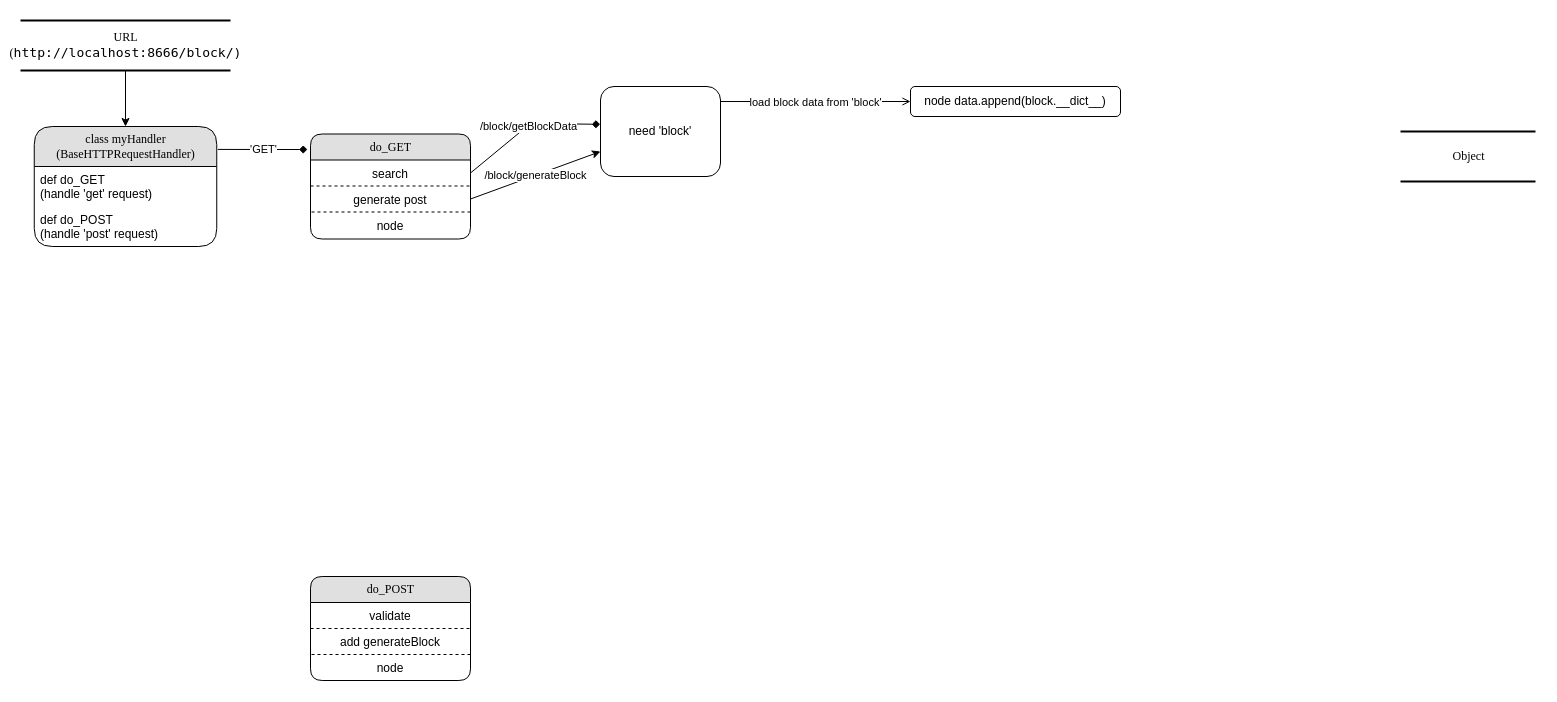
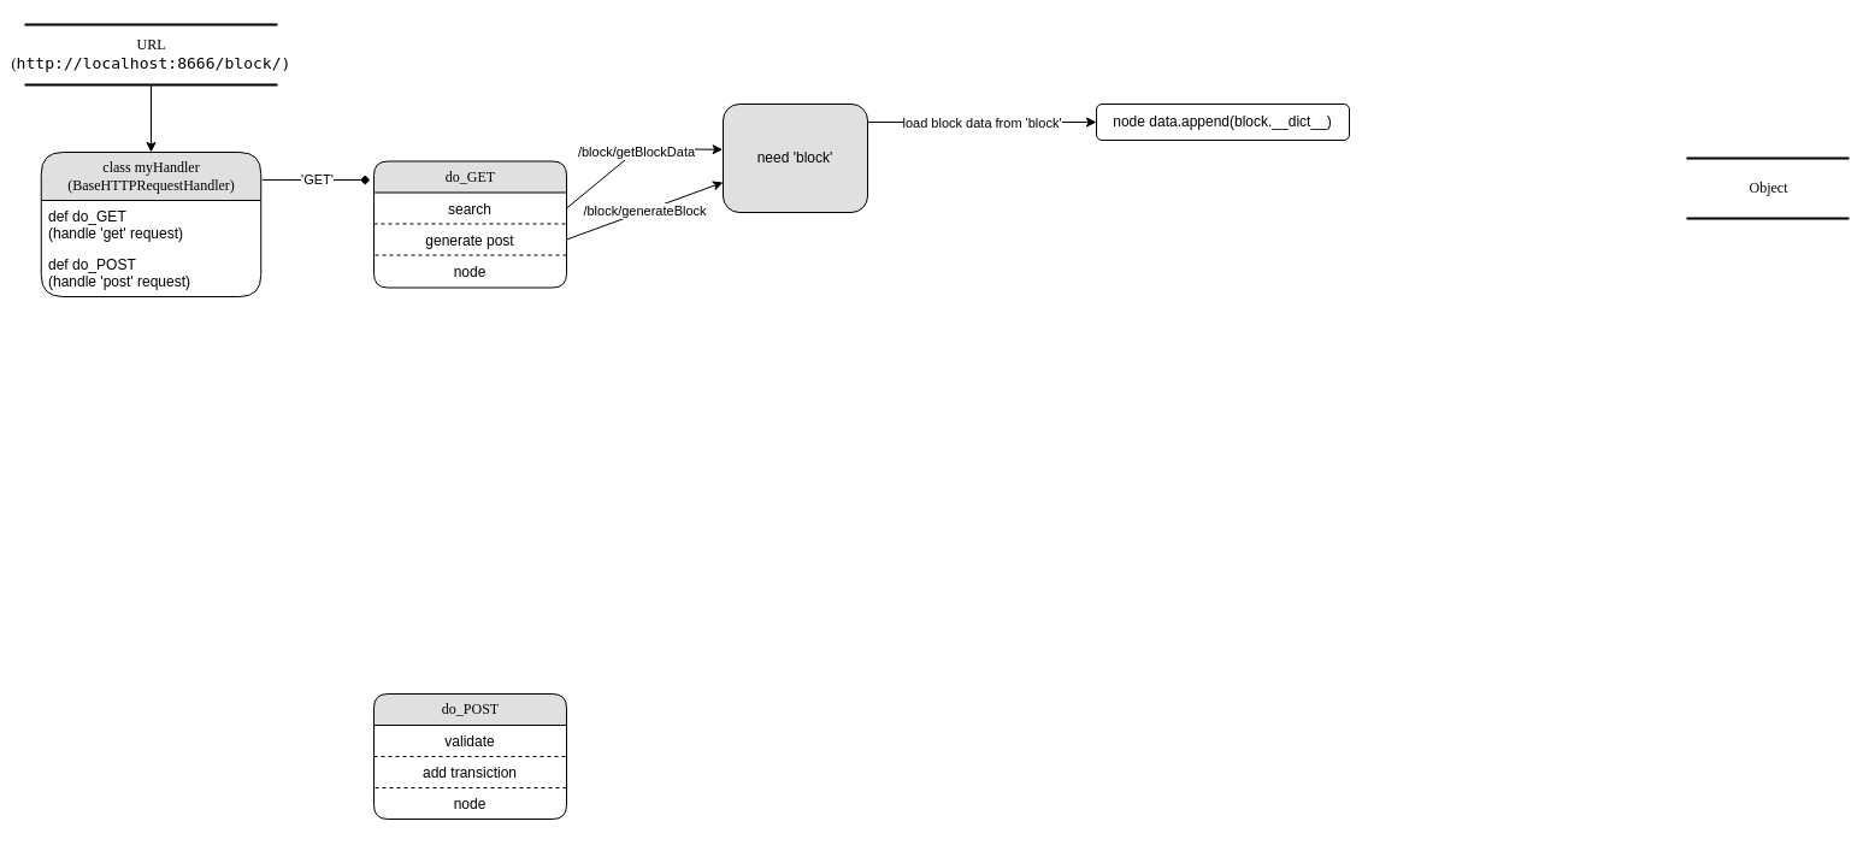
  <mxCell id="0" />
  <mxCell id="1" parent="0" />
  <mxCell id="2" value="URL&lt;br&gt;&lt;font style=&quot;background-color: rgb(255 , 255 , 255)&quot;&gt;(&lt;span style=&quot;font-family: &amp;#34;jetbrains mono&amp;#34; , monospace ; font-size: 9.8pt&quot;&gt;http://localhost:8666/block/)&lt;/span&gt;&lt;/font&gt;" style="html=1;rounded=0;shadow=0;comic=0;labelBackgroundColor=none;strokeWidth=2;fontFamily=Verdana;fontSize=12;align=center;shape=mxgraph.ios7ui.horLines;" parent="1" vertex="1"><mxGeometry x="20" y="20" width="210" height="50" as="geometry" /></mxCell>
  <mxCell id="3" value="class myHandler&lt;br&gt;(BaseHTTPRequestHandler)" style="swimlane;html=1;fontStyle=0;childLayout=stackLayout;horizontal=1;startSize=40;fillColor=#e0e0e0;horizontalStack=0;resizeParent=1;resizeLast=0;collapsible=1;marginBottom=0;swimlaneFillColor=#ffffff;align=center;rounded=1;shadow=0;comic=0;labelBackgroundColor=none;strokeWidth=1;fontFamily=Verdana;fontSize=12" parent="1" vertex="1"><mxGeometry x="33.75" y="126" width="182.5" height="120" as="geometry" /></mxCell>
  <mxCell id="4" value="def do_GET&lt;br&gt;(handle 'get' request)" style="text;html=1;strokeColor=none;fillColor=none;spacingLeft=4;spacingRight=4;whiteSpace=wrap;overflow=hidden;rotatable=0;points=[[0,0.5],[1,0.5]];portConstraint=eastwest;" parent="3" vertex="1"><mxGeometry y="40" width="182.5" height="40" as="geometry" /></mxCell>
  <mxCell id="5" value="def do_POST&lt;br&gt;(handle 'post' request)" style="text;html=1;strokeColor=none;fillColor=none;spacingLeft=4;spacingRight=4;whiteSpace=wrap;overflow=hidden;rotatable=0;points=[[0,0.5],[1,0.5]];portConstraint=eastwest;" parent="3" vertex="1"><mxGeometry y="80" width="182.5" height="34" as="geometry" /></mxCell>
  <mxCell id="6" value="do_GET" style="swimlane;html=1;fontStyle=0;childLayout=stackLayout;horizontal=1;startSize=26;fillColor=#e0e0e0;horizontalStack=0;resizeParent=1;resizeLast=0;collapsible=1;marginBottom=0;swimlaneFillColor=#ffffff;align=center;rounded=1;shadow=0;comic=0;labelBackgroundColor=none;strokeWidth=1;fontFamily=Verdana;fontSize=12" parent="1" vertex="1"><mxGeometry x="310" y="133.5" width="160" height="105" as="geometry" /></mxCell>
  <mxCell id="7" value="search" style="text;html=1;fillColor=none;spacingLeft=4;spacingRight=4;whiteSpace=wrap;overflow=hidden;rotatable=0;points=[[0,0.5],[1,0.5]];portConstraint=eastwest;strokeWidth=1;shadow=0;dashed=1;align=center;" parent="6" vertex="1"><mxGeometry y="26" width="160" height="26" as="geometry" /></mxCell>
  <mxCell id="8" value="generate post" style="text;html=1;fillColor=none;spacingLeft=4;spacingRight=4;whiteSpace=wrap;overflow=hidden;rotatable=0;points=[[0,0.5],[1,0.5]];portConstraint=eastwest;strokeColor=#000000;dashed=1;align=center;" parent="6" vertex="1"><mxGeometry y="52" width="160" height="26" as="geometry" /></mxCell>
  <mxCell id="9" value="node" style="text;html=1;fillColor=none;spacingLeft=4;spacingRight=4;whiteSpace=wrap;overflow=hidden;rotatable=0;points=[[0,0.5],[1,0.5]];portConstraint=eastwest;dashed=1;align=center;" parent="6" vertex="1"><mxGeometry y="78" width="160" height="26" as="geometry" /></mxCell>
  <mxCell id="10" value="do_POST" style="swimlane;html=1;fontStyle=0;childLayout=stackLayout;horizontal=1;startSize=26;fillColor=#e0e0e0;horizontalStack=0;resizeParent=1;resizeLast=0;collapsible=1;marginBottom=0;swimlaneFillColor=#ffffff;align=center;rounded=1;shadow=0;comic=0;labelBackgroundColor=none;strokeWidth=1;fontFamily=Verdana;fontSize=12" parent="1" vertex="1"><mxGeometry x="310" y="576" width="160" height="104" as="geometry" /></mxCell>
  <mxCell id="11" value="validate" style="text;html=1;strokeColor=none;fillColor=none;spacingLeft=4;spacingRight=4;whiteSpace=wrap;overflow=hidden;rotatable=0;points=[[0,0.5],[1,0.5]];portConstraint=eastwest;align=center;" parent="10" vertex="1"><mxGeometry y="26" width="160" height="26" as="geometry" /></mxCell>
- <mxCell id="12" value="add generateBlock" style="text;html=1;fillColor=none;spacingLeft=4;spacingRight=4;whiteSpace=wrap;overflow=hidden;rotatable=0;points=[[0,0.5],[1,0.5]];portConstraint=eastwest;strokeColor=#000000;dashed=1;align=center;" parent="10" vertex="1"><mxGeometry y="52" width="160" height="26" as="geometry" /></mxCell>
+ <mxCell id="12" value="add transiction" style="text;html=1;fillColor=none;spacingLeft=4;spacingRight=4;whiteSpace=wrap;overflow=hidden;rotatable=0;points=[[0,0.5],[1,0.5]];portConstraint=eastwest;strokeColor=#000000;dashed=1;align=center;" parent="10" vertex="1"><mxGeometry y="52" width="160" height="26" as="geometry" /></mxCell>
  <mxCell id="13" value="node" style="text;html=1;strokeColor=none;fillColor=none;spacingLeft=4;spacingRight=4;whiteSpace=wrap;overflow=hidden;rotatable=0;points=[[0,0.5],[1,0.5]];portConstraint=eastwest;align=center;" parent="10" vertex="1"><mxGeometry y="78" width="160" height="26" as="geometry" /></mxCell>
  <mxCell id="14" value="Object" style="html=1;rounded=0;shadow=0;comic=0;labelBackgroundColor=none;strokeWidth=2;fontFamily=Verdana;fontSize=12;align=center;shape=mxgraph.ios7ui.horLines;" parent="1" vertex="1"><mxGeometry x="1400" y="131" width="135" height="50" as="geometry" /></mxCell>
  <mxCell id="15" value="" style="endArrow=classic;html=1;entryX=0.5;entryY=0;entryDx=0;entryDy=0;" edge="1" parent="1" target="3"><mxGeometry width="50" height="50" relative="1" as="geometry"><mxPoint x="125" y="70" as="sourcePoint" /><mxPoint x="90" y="256" as="targetPoint" /><Array as="points" /></mxGeometry></mxCell>
  <mxCell id="16" value="" style="endArrow=diamond;html=1;exitX=1.006;exitY=0.191;exitDx=0;exitDy=0;exitPerimeter=0;entryX=-0.019;entryY=0.148;entryDx=0;entryDy=0;entryPerimeter=0;" edge="1" parent="1" source="3" target="6"><mxGeometry relative="1" as="geometry"><mxPoint x="216.25" y="196" as="sourcePoint" /><mxPoint x="300" y="149" as="targetPoint" /><Array as="points" /></mxGeometry></mxCell>
  <mxCell id="17" value="'GET'" style="edgeLabel;resizable=0;html=1;align=center;verticalAlign=middle;" connectable="0" vertex="1" parent="16"><mxGeometry relative="1" as="geometry" /></mxCell>
  <mxCell id="18" value="node data.append(block.__dict__)" style="rounded=1;whiteSpace=wrap;html=1;shadow=0;strokeColor=#000000;strokeWidth=1;align=center;" vertex="1" parent="1"><mxGeometry x="910" y="86" width="210" height="30" as="geometry" /></mxCell>
- <mxCell id="19" value="" style="endArrow=diamond;html=1;exitX=1;exitY=0.5;exitDx=0;exitDy=0;entryX=-0.003;entryY=0.42;entryDx=0;entryDy=0;entryPerimeter=0;" edge="1" parent="1" source="7" target="23"><mxGeometry relative="1" as="geometry"><mxPoint x="420" y="286" as="sourcePoint" /><mxPoint x="520" y="286" as="targetPoint" /><Array as="points"><mxPoint x="530" y="123" /></Array></mxGeometry></mxCell>
+ <mxCell id="19" value="" style="endArrow=classic;html=1;exitX=1;exitY=0.5;exitDx=0;exitDy=0;entryX=-0.003;entryY=0.42;entryDx=0;entryDy=0;entryPerimeter=0;" edge="1" parent="1" source="7" target="23"><mxGeometry relative="1" as="geometry"><mxPoint x="420" y="286" as="sourcePoint" /><mxPoint x="520" y="286" as="targetPoint" /><Array as="points"><mxPoint x="530" y="123" /></Array></mxGeometry></mxCell>
  <mxCell id="20" value="/block/getBlockData" style="edgeLabel;resizable=0;html=1;align=center;verticalAlign=middle;" connectable="0" vertex="1" parent="19"><mxGeometry relative="1" as="geometry" /></mxCell>
  <mxCell id="21" value="" style="endArrow=classic;html=1;exitX=1;exitY=0.5;exitDx=0;exitDy=0;entryX=0;entryY=0.5;entryDx=0;entryDy=0;" edge="1" parent="1" source="8"><mxGeometry relative="1" as="geometry"><mxPoint x="580" y="286" as="sourcePoint" /><mxPoint x="600" y="151" as="targetPoint" /></mxGeometry></mxCell>
  <mxCell id="22" value="/block/generateBlock" style="edgeLabel;resizable=0;html=1;align=center;verticalAlign=middle;" connectable="0" vertex="1" parent="21"><mxGeometry relative="1" as="geometry" /></mxCell>
- <mxCell id="23" value="need 'block'" style="rounded=1;whiteSpace=wrap;html=1;shadow=0;strokeColor=#000000;strokeWidth=1;align=center;" vertex="1" parent="1"><mxGeometry x="600" y="86" width="120" height="90" as="geometry" /></mxCell>
- <mxCell id="24" value="" style="endArrow=open;html=1;entryX=0;entryY=0.5;entryDx=0;entryDy=0;exitX=1;exitY=0.167;exitDx=0;exitDy=0;exitPerimeter=0;" edge="1" parent="1" source="23" target="18"><mxGeometry relative="1" as="geometry"><mxPoint x="724" y="101" as="sourcePoint" /><mxPoint x="820" y="84.66" as="targetPoint" /></mxGeometry></mxCell>
+ <mxCell id="23" value="need 'block'" style="rounded=1;whiteSpace=wrap;html=1;shadow=0;strokeColor=#000000;strokeWidth=1;align=center;fillColor=#e0e0e0;" vertex="1" parent="1"><mxGeometry x="600" y="86" width="120" height="90" as="geometry" /></mxCell>
+ <mxCell id="24" value="" style="endArrow=classic;html=1;entryX=0;entryY=0.5;entryDx=0;entryDy=0;exitX=1;exitY=0.167;exitDx=0;exitDy=0;exitPerimeter=0;" edge="1" parent="1" source="23" target="18"><mxGeometry relative="1" as="geometry"><mxPoint x="724" y="101" as="sourcePoint" /><mxPoint x="820" y="84.66" as="targetPoint" /></mxGeometry></mxCell>
  <mxCell id="25" value="load block data from 'block'" style="edgeLabel;resizable=0;html=1;align=center;verticalAlign=middle;" connectable="0" vertex="1" parent="24"><mxGeometry relative="1" as="geometry" /></mxCell>
